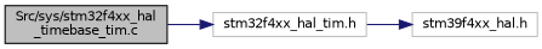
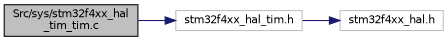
  digraph {
    rankdir=LR
    node [color=grey75 fillcolor=white fontname=Helvetica fontsize=10 shape=record style=filled]
    edge [color=midnightblue fontname=Helvetica fontsize=10 labelfontname=Helvetica labelfontsize=10 style=solid]
-   n1 [color=black fillcolor=grey75 fontcolor=black height=0.2 label="Src/sys/stm32f4xx_hal\l_timebase_tim.c" width=0.4]
+   n1 [color=black fillcolor=grey75 fontcolor=black height=0.2 label="Src/sys/stm32f4xx_hal\l_tim_tim.c" width=0.4]
    n2 [height=0.2 label="stm32f4xx_hal_tim.h" width=0.4]
-   n3 [height=0.2 label="stm39f4xx_hal.h" width=0.4]
+   n3 [height=0.2 label="stm32f4xx_hal.h" width=0.4]
    n1 -> n2
    n2 -> n3
  }
